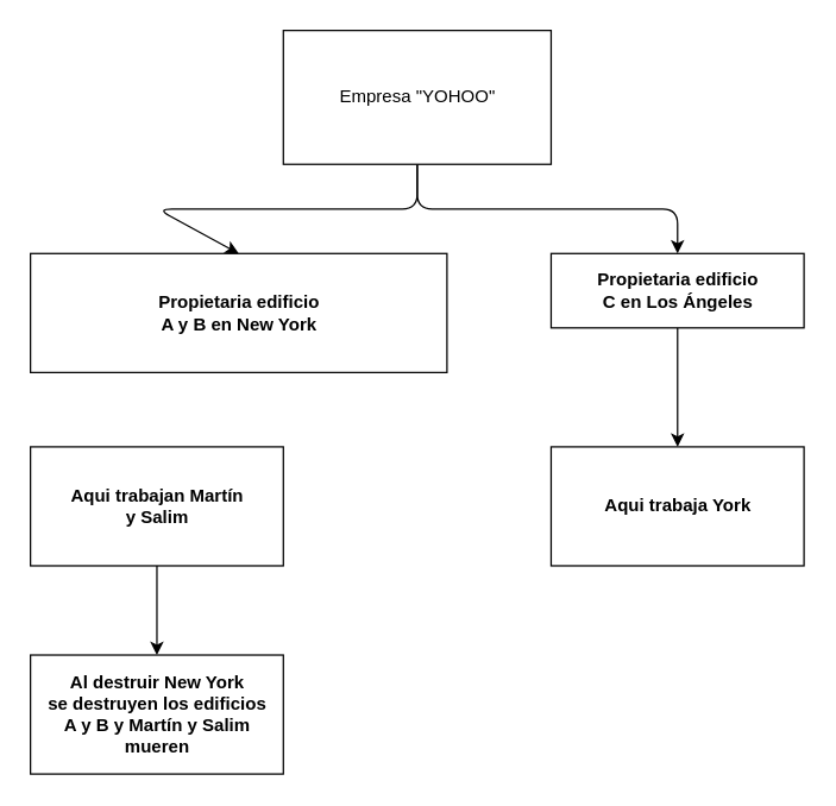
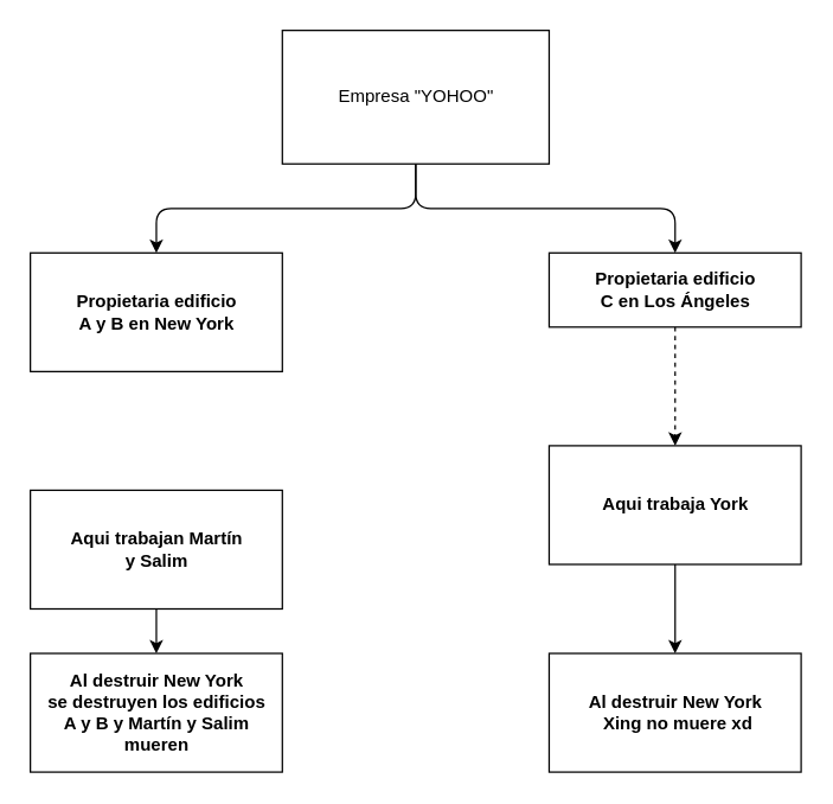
  <mxCell id="0" />
  <mxCell id="1" parent="0" />
  <mxCell id="2" style="edgeStyle=none;html=1;entryX=0.5;entryY=0;entryDx=0;entryDy=0;" edge="1" parent="1" source="4" target="5"><mxGeometry relative="1" as="geometry"><Array as="points"><mxPoint x="280" y="140" /><mxPoint x="105" y="140" /></Array></mxGeometry></mxCell>
  <mxCell id="3" style="edgeStyle=none;html=1;entryX=0.5;entryY=0;entryDx=0;entryDy=0;" edge="1" parent="1" source="4" target="7"><mxGeometry relative="1" as="geometry"><Array as="points"><mxPoint x="280" y="140" /><mxPoint x="455" y="140" /></Array></mxGeometry></mxCell>
  <mxCell id="4" value="Empresa &quot;YOHOO&quot;" style="html=1;" vertex="1" parent="1"><mxGeometry x="190" y="20" width="180" height="90" as="geometry" /></mxCell>
- <mxCell id="5" value="&lt;b&gt;Propietaria edificio &lt;br&gt;A y B en New York&lt;/b&gt;" style="html=1;" vertex="1" parent="1"><mxGeometry x="20" y="170" width="280" height="80" as="geometry" /></mxCell>
- <mxCell id="6" style="edgeStyle=none;html=1;entryX=0.5;entryY=0;entryDx=0;entryDy=0;" edge="1" parent="1" source="7" target="11"><mxGeometry relative="1" as="geometry" /></mxCell>
+ <mxCell id="5" value="&lt;b&gt;Propietaria edificio &lt;br&gt;A y B en New York&lt;/b&gt;" style="html=1;" vertex="1" parent="1"><mxGeometry x="20" y="170" width="170" height="80" as="geometry" /></mxCell>
+ <mxCell id="6" style="edgeStyle=none;html=1;entryX=0.5;entryY=0;entryDx=0;entryDy=0;dashed=1;" edge="1" parent="1" source="7" target="11"><mxGeometry relative="1" as="geometry" /></mxCell>
  <mxCell id="7" value="&lt;b&gt;Propietaria edificio &lt;br&gt;C en Los Ángeles&lt;br&gt;&lt;/b&gt;" style="html=1;" vertex="1" parent="1"><mxGeometry x="370" y="170" width="170" height="50" as="geometry" /></mxCell>
  <mxCell id="8" style="edgeStyle=none;html=1;entryX=0.5;entryY=0;entryDx=0;entryDy=0;" edge="1" parent="1" source="9" target="12"><mxGeometry relative="1" as="geometry" /></mxCell>
- <mxCell id="9" value="&lt;b&gt;Aqui trabajan Martín&lt;br&gt;y Salim&lt;br&gt;&lt;/b&gt;" style="html=1;" vertex="1" parent="1"><mxGeometry x="20" y="300" width="170" height="80" as="geometry" /></mxCell>
+ <mxCell id="9" value="&lt;b&gt;Aqui trabajan Martín&lt;br&gt;y Salim&lt;br&gt;&lt;/b&gt;" style="html=1;" vertex="1" parent="1"><mxGeometry x="20" y="330" width="170" height="80" as="geometry" /></mxCell>
+ <mxCell id="10" style="edgeStyle=none;html=1;entryX=0.5;entryY=0;entryDx=0;entryDy=0;" edge="1" parent="1" source="11" target="13"><mxGeometry relative="1" as="geometry" /></mxCell>
  <mxCell id="11" value="&lt;b&gt;Aqui trabaja York&lt;br&gt;&lt;/b&gt;" style="html=1;" vertex="1" parent="1"><mxGeometry x="370" y="300" width="170" height="80" as="geometry" /></mxCell>
  <mxCell id="12" value="&lt;b&gt;Al destruir New York &lt;br&gt;se destruyen los edificios &lt;br&gt;A y B y Martín y Salim &lt;br&gt;mueren&lt;br&gt;&lt;/b&gt;" style="html=1;" vertex="1" parent="1"><mxGeometry x="20" y="440" width="170" height="80" as="geometry" /></mxCell>
+ <mxCell id="13" value="&lt;b&gt;Al destruir New York &lt;br&gt;&amp;nbsp;Xing no muere xd&lt;br&gt;&lt;/b&gt;" style="html=1;" vertex="1" parent="1"><mxGeometry x="370" y="440" width="170" height="80" as="geometry" /></mxCell>
